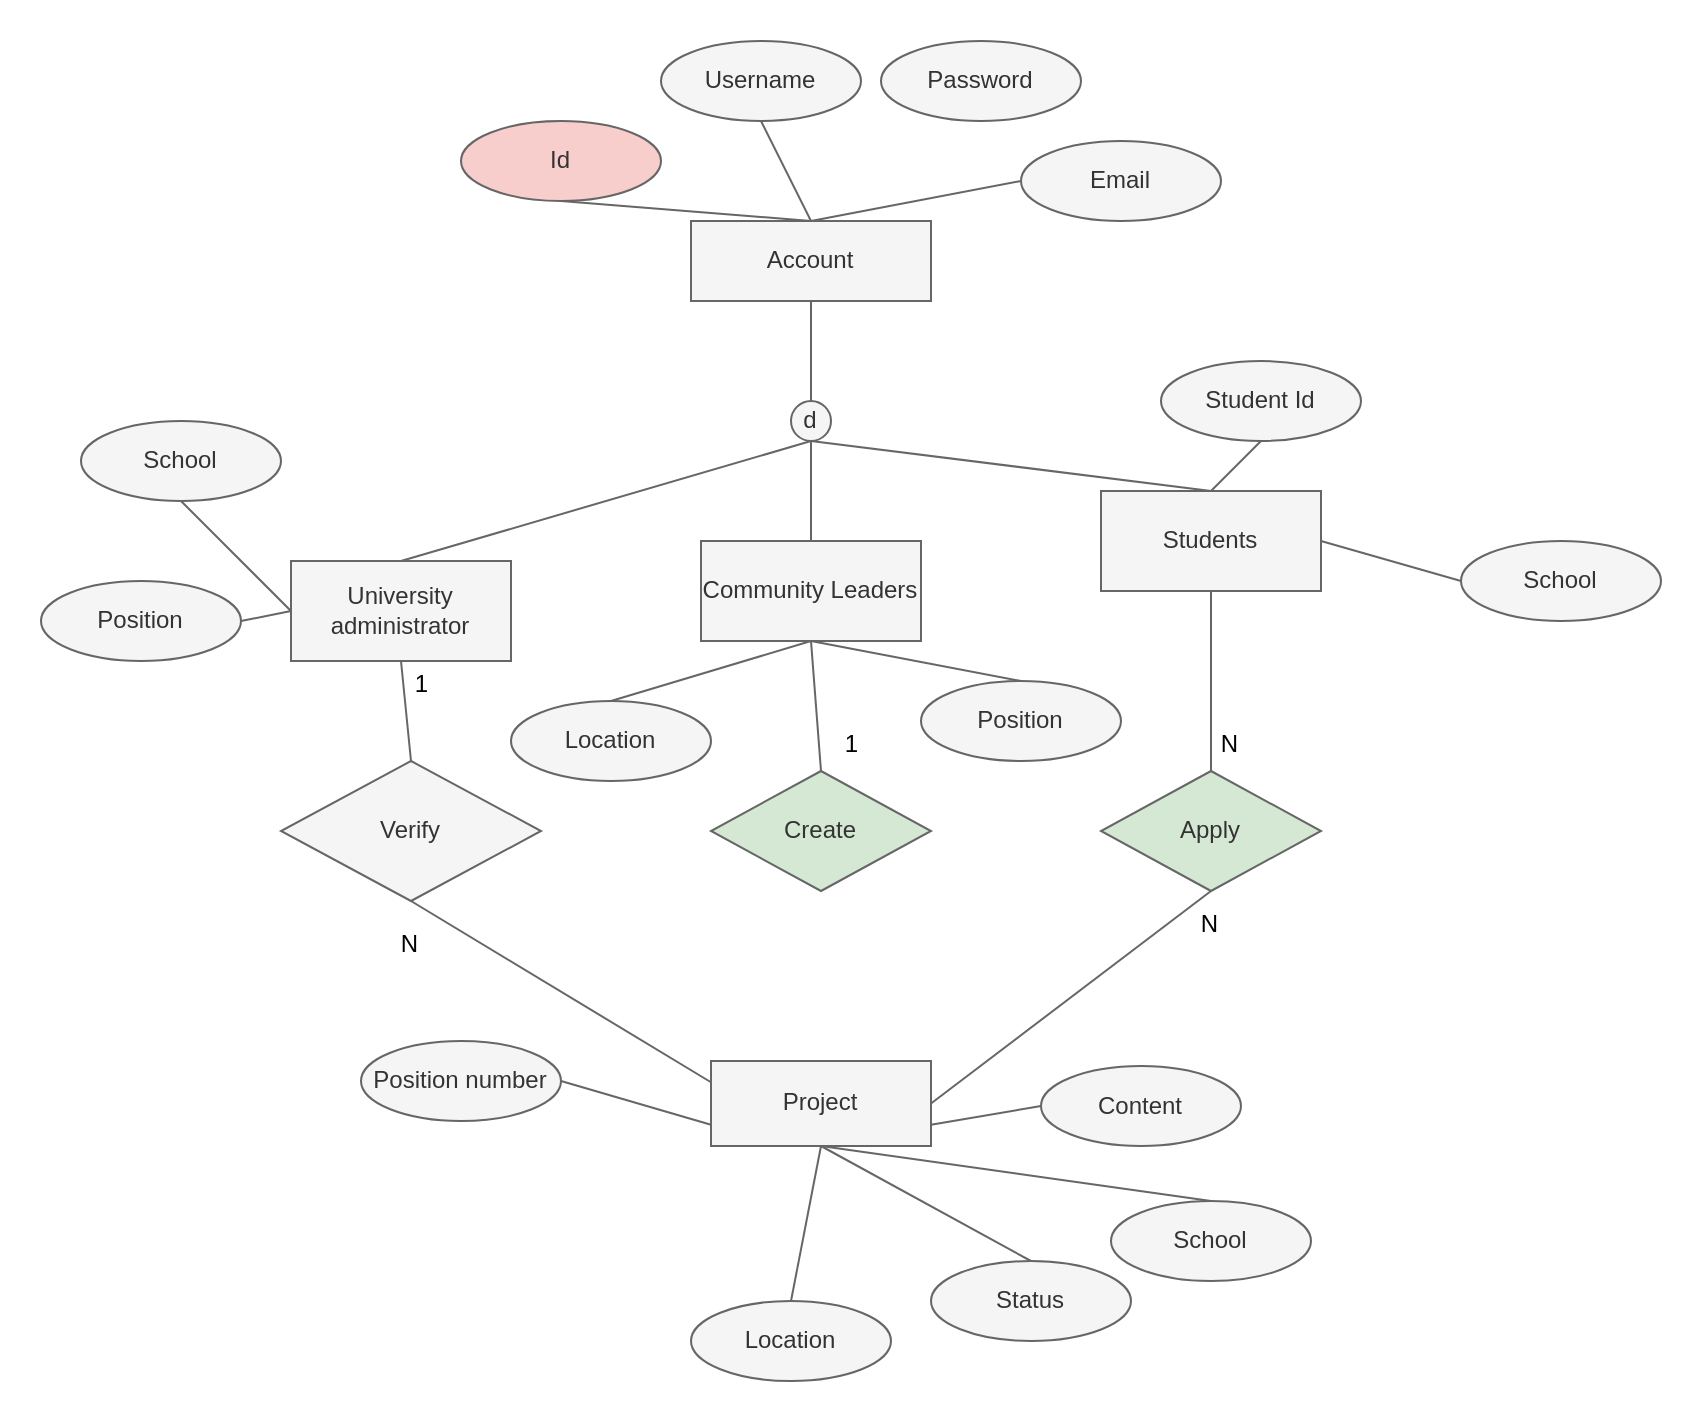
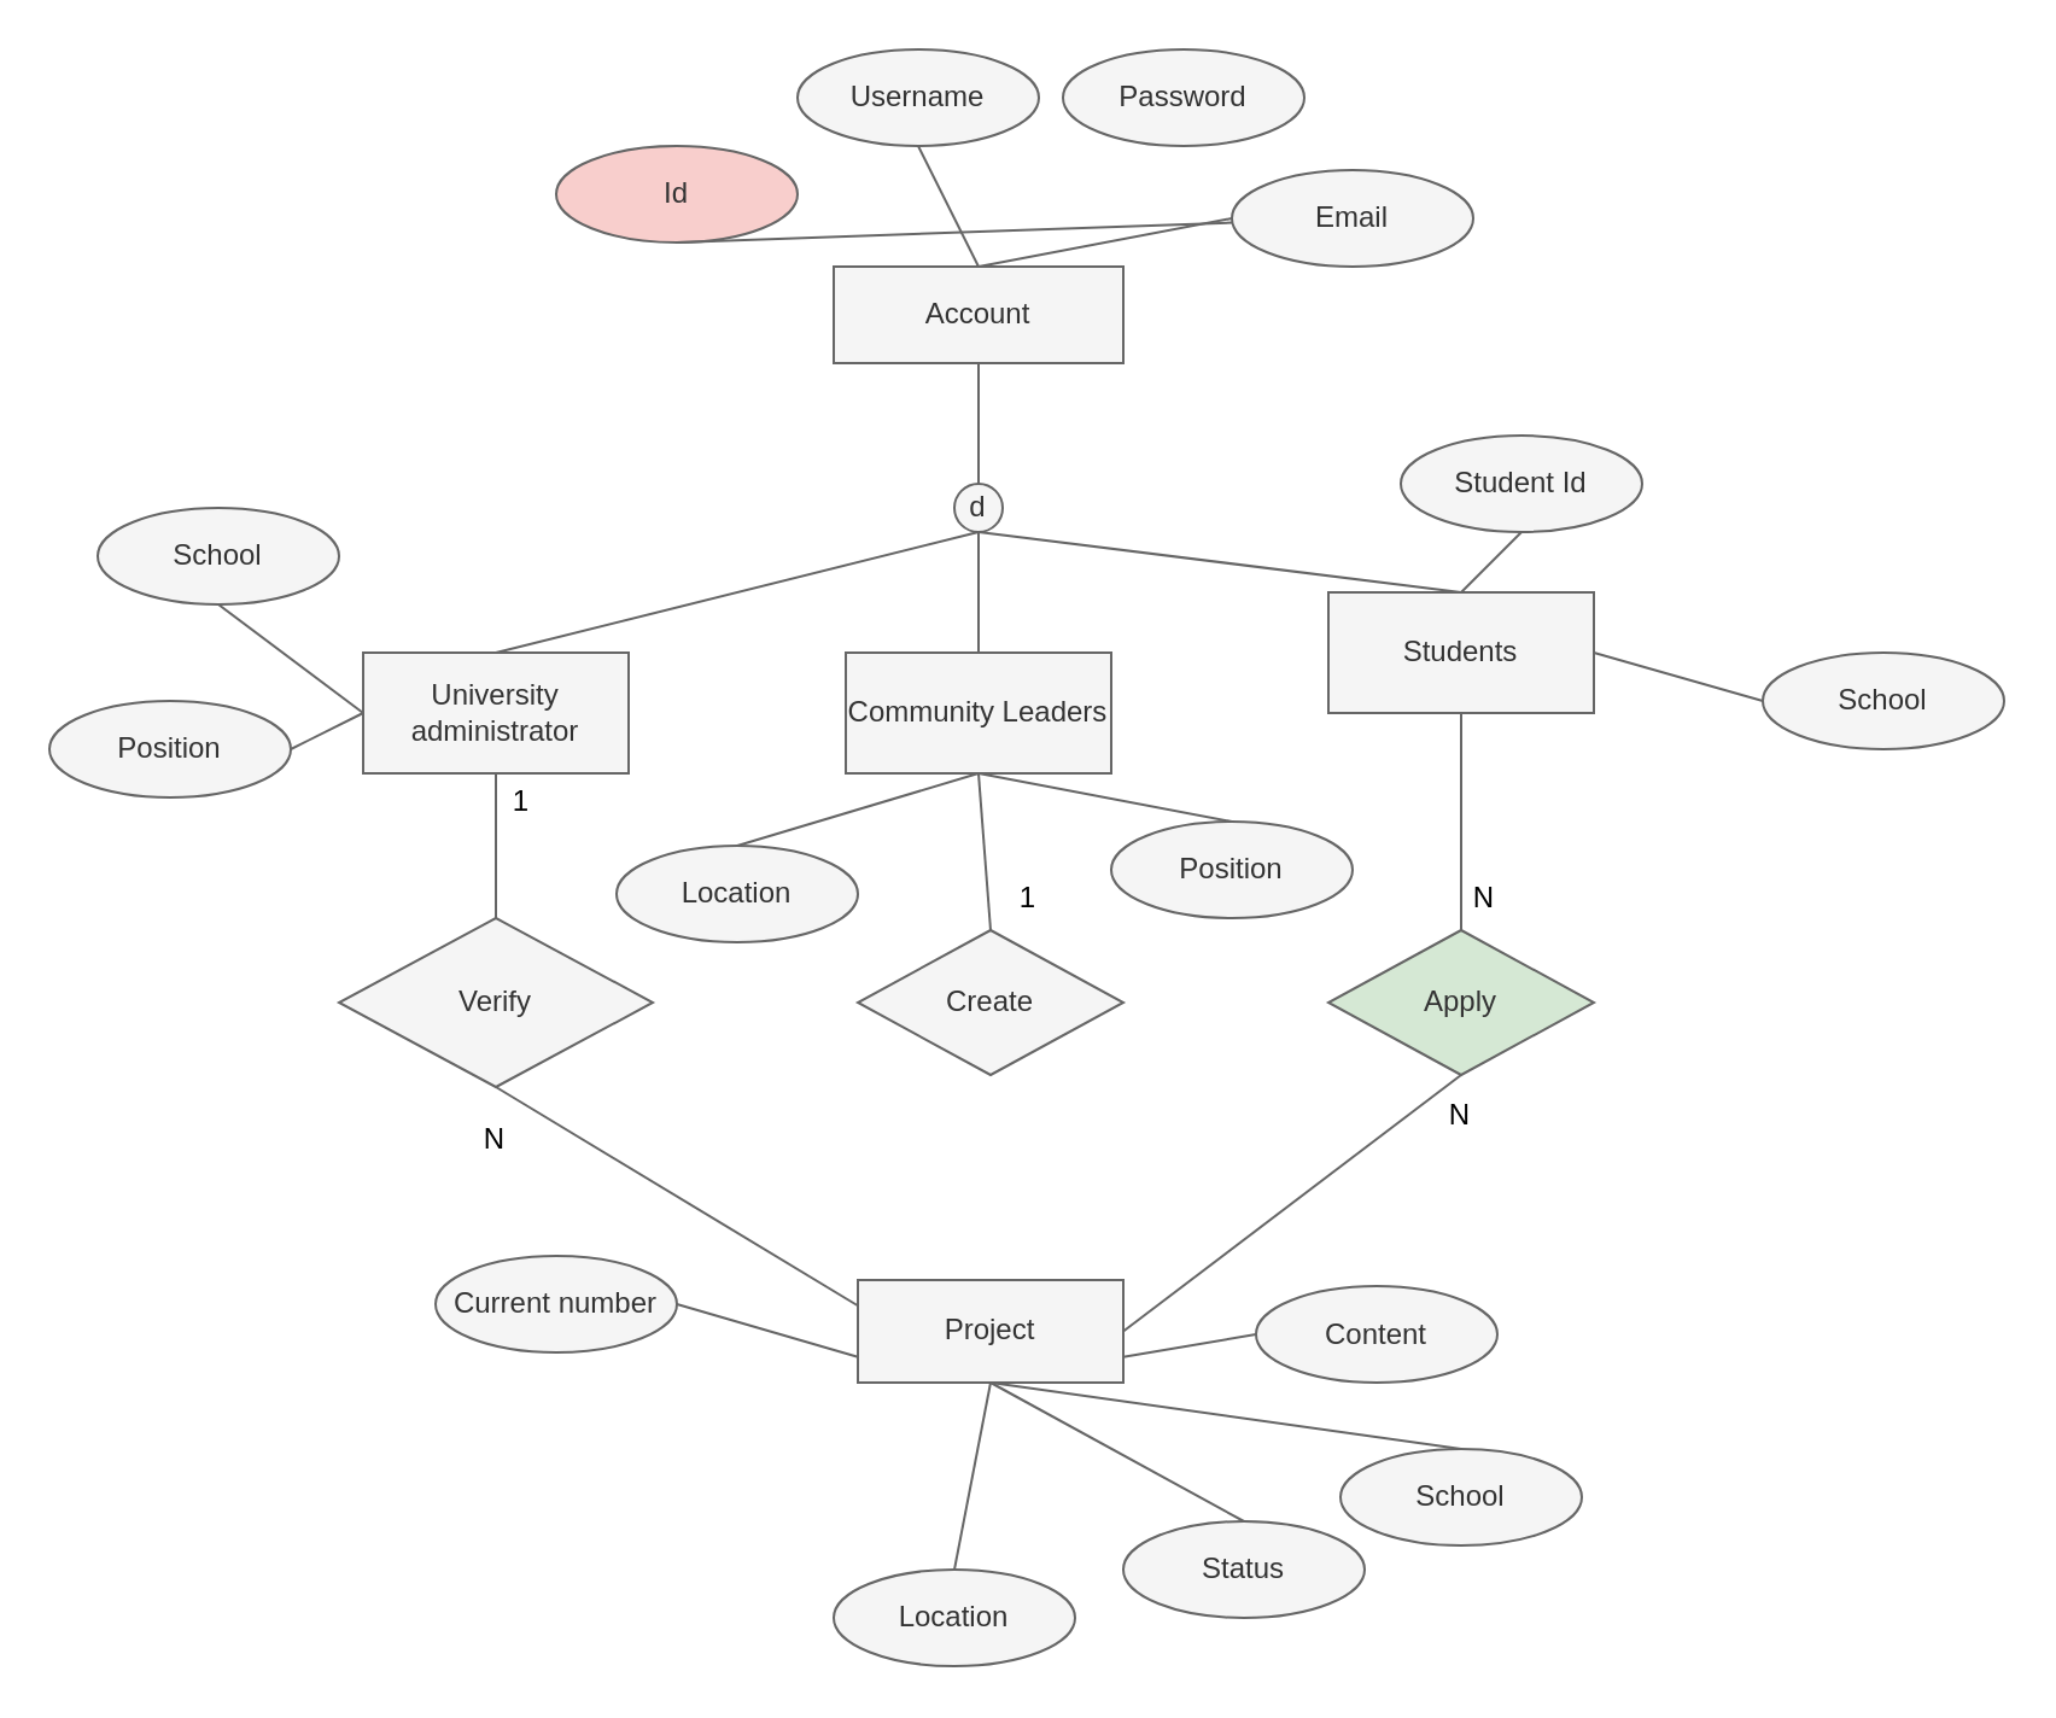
  <mxCell id="0" />
  <mxCell id="1" parent="0" />
  <mxCell id="2" value="Students" style="rounded=0;whiteSpace=wrap;html=1;fillColor=#f5f5f5;fontColor=#333333;strokeColor=#666666;" vertex="1" parent="1"><mxGeometry x="550" y="245" width="110" height="50" as="geometry" /></mxCell>
  <mxCell id="3" value="Project" style="rounded=0;whiteSpace=wrap;html=1;fillColor=#f5f5f5;fontColor=#333333;strokeColor=#666666;" vertex="1" parent="1"><mxGeometry x="355" y="530" width="110" height="42.5" as="geometry" /></mxCell>
  <mxCell id="4" value="Community Leaders" style="rounded=0;whiteSpace=wrap;html=1;fillColor=#f5f5f5;fontColor=#333333;strokeColor=#666666;" vertex="1" parent="1"><mxGeometry x="350" y="270" width="110" height="50" as="geometry" /></mxCell>
- <mxCell id="5" value="University administrator" style="whiteSpace=wrap;html=1;fillColor=#f5f5f5;fontColor=#333333;strokeColor=#666666;" vertex="1" parent="1"><mxGeometry x="145" y="280" width="110" height="50" as="geometry" /></mxCell>
+ <mxCell id="5" value="University administrator" style="whiteSpace=wrap;html=1;fillColor=#f5f5f5;fontColor=#333333;strokeColor=#666666;" vertex="1" parent="1"><mxGeometry x="150" y="270" width="110" height="50" as="geometry" /></mxCell>
  <mxCell id="6" value="Apply" style="rhombus;whiteSpace=wrap;html=1;fillColor=#d5e8d4;fontColor=#333333;strokeColor=#666666;" vertex="1" parent="1"><mxGeometry x="550" y="385" width="110" height="60" as="geometry" /></mxCell>
  <mxCell id="7" value="Account" style="rounded=0;whiteSpace=wrap;html=1;fillColor=#f5f5f5;fontColor=#333333;strokeColor=#666666;" vertex="1" parent="1"><mxGeometry x="345" y="110" width="120" height="40" as="geometry" /></mxCell>
  <mxCell id="8" value="d" style="ellipse;whiteSpace=wrap;html=1;aspect=fixed;fillColor=#f5f5f5;fontColor=#333333;strokeColor=#666666;" vertex="1" parent="1"><mxGeometry x="395" y="200" width="20" height="20" as="geometry" /></mxCell>
  <mxCell id="9" value="" style="endArrow=none;html=1;rounded=0;entryX=0.5;entryY=1;entryDx=0;entryDy=0;exitX=0.5;exitY=0;exitDx=0;exitDy=0;fillColor=#f5f5f5;strokeColor=#666666;" edge="1" parent="1" source="8" target="7"><mxGeometry width="50" height="50" relative="1" as="geometry"><mxPoint x="390" y="370" as="sourcePoint" /><mxPoint x="440" y="320" as="targetPoint" /></mxGeometry></mxCell>
  <mxCell id="10" value="" style="endArrow=none;html=1;rounded=0;entryX=0.5;entryY=1;entryDx=0;entryDy=0;exitX=0.5;exitY=0;exitDx=0;exitDy=0;fillColor=#f5f5f5;strokeColor=#666666;" edge="1" parent="1" source="5" target="8"><mxGeometry width="50" height="50" relative="1" as="geometry"><mxPoint x="390" y="370" as="sourcePoint" /><mxPoint x="440" y="320" as="targetPoint" /></mxGeometry></mxCell>
  <mxCell id="11" value="" style="endArrow=none;html=1;rounded=0;exitX=0.5;exitY=0;exitDx=0;exitDy=0;entryX=0.5;entryY=1;entryDx=0;entryDy=0;fillColor=#f5f5f5;strokeColor=#666666;" edge="1" parent="1" source="4" target="8"><mxGeometry width="50" height="50" relative="1" as="geometry"><mxPoint x="215" y="280" as="sourcePoint" /><mxPoint x="400" y="220" as="targetPoint" /></mxGeometry></mxCell>
  <mxCell id="12" value="" style="endArrow=none;html=1;rounded=0;exitX=0.5;exitY=0;exitDx=0;exitDy=0;entryX=0.5;entryY=1;entryDx=0;entryDy=0;fillColor=#f5f5f5;strokeColor=#666666;" edge="1" parent="1" source="2" target="8"><mxGeometry width="50" height="50" relative="1" as="geometry"><mxPoint x="415" y="280" as="sourcePoint" /><mxPoint x="415" y="230" as="targetPoint" /></mxGeometry></mxCell>
  <mxCell id="13" value="Verify" style="rhombus;whiteSpace=wrap;html=1;fillColor=#f5f5f5;fontColor=#333333;strokeColor=#666666;" vertex="1" parent="1"><mxGeometry x="140" y="380" width="130" height="70" as="geometry" /></mxCell>
- <mxCell id="14" value="Create" style="rhombus;whiteSpace=wrap;html=1;fillColor=#d5e8d4;fontColor=#333333;strokeColor=#666666;" vertex="1" parent="1"><mxGeometry x="355" y="385" width="110" height="60" as="geometry" /></mxCell>
+ <mxCell id="14" value="Create" style="rhombus;whiteSpace=wrap;html=1;fillColor=#f5f5f5;fontColor=#333333;strokeColor=#666666;" vertex="1" parent="1"><mxGeometry x="355" y="385" width="110" height="60" as="geometry" /></mxCell>
  <mxCell id="15" value="" style="endArrow=none;html=1;rounded=0;entryX=1;entryY=0.5;entryDx=0;entryDy=0;exitX=0.5;exitY=1;exitDx=0;exitDy=0;fillColor=#f5f5f5;strokeColor=#666666;" edge="1" parent="1" source="6" target="3"><mxGeometry relative="1" as="geometry"><mxPoint x="330" y="350" as="sourcePoint" /><mxPoint x="490" y="350" as="targetPoint" /></mxGeometry></mxCell>
  <mxCell id="16" value="N" style="resizable=0;html=1;whiteSpace=wrap;align=right;verticalAlign=bottom;" connectable="0" vertex="1" parent="15"><mxGeometry x="1" relative="1" as="geometry"><mxPoint x="145" y="-81" as="offset" /></mxGeometry></mxCell>
  <mxCell id="17" value="" style="endArrow=none;html=1;rounded=0;entryX=0.5;entryY=0;entryDx=0;entryDy=0;exitX=0.5;exitY=1;exitDx=0;exitDy=0;fillColor=#f5f5f5;strokeColor=#666666;" edge="1" parent="1" source="2" target="6"><mxGeometry relative="1" as="geometry"><mxPoint x="615" y="455" as="sourcePoint" /><mxPoint x="475" y="561" as="targetPoint" /></mxGeometry></mxCell>
  <mxCell id="18" value="N" style="resizable=0;html=1;whiteSpace=wrap;align=right;verticalAlign=bottom;" connectable="0" vertex="1" parent="17"><mxGeometry x="1" relative="1" as="geometry"><mxPoint x="15" y="-5" as="offset" /></mxGeometry></mxCell>
  <mxCell id="19" value="" style="endArrow=none;html=1;rounded=0;entryX=0.5;entryY=1;entryDx=0;entryDy=0;exitX=0.5;exitY=0;exitDx=0;exitDy=0;fillColor=#f5f5f5;strokeColor=#666666;" edge="1" parent="1" source="14" target="4"><mxGeometry relative="1" as="geometry"><mxPoint x="330" y="350" as="sourcePoint" /><mxPoint x="490" y="350" as="targetPoint" /></mxGeometry></mxCell>
  <mxCell id="20" value="1" style="resizable=0;html=1;whiteSpace=wrap;align=right;verticalAlign=bottom;" connectable="0" vertex="1" parent="19"><mxGeometry x="1" relative="1" as="geometry"><mxPoint x="25" y="60" as="offset" /></mxGeometry></mxCell>
  <mxCell id="21" value="" style="endArrow=none;html=1;rounded=0;entryX=0;entryY=0.25;entryDx=0;entryDy=0;exitX=0.5;exitY=1;exitDx=0;exitDy=0;fillColor=#f5f5f5;strokeColor=#666666;" edge="1" parent="1" source="13" target="3"><mxGeometry relative="1" as="geometry"><mxPoint x="420" y="455" as="sourcePoint" /><mxPoint x="420" y="540" as="targetPoint" /></mxGeometry></mxCell>
  <mxCell id="22" value="N" style="resizable=0;html=1;whiteSpace=wrap;align=right;verticalAlign=bottom;" connectable="0" vertex="1" parent="21"><mxGeometry x="1" relative="1" as="geometry"><mxPoint x="-145" y="-60" as="offset" /></mxGeometry></mxCell>
  <mxCell id="23" value="" style="endArrow=none;html=1;rounded=0;entryX=0.5;entryY=1;entryDx=0;entryDy=0;exitX=0.5;exitY=0;exitDx=0;exitDy=0;fillColor=#f5f5f5;strokeColor=#666666;" edge="1" parent="1" source="13" target="5"><mxGeometry relative="1" as="geometry"><mxPoint x="420" y="395" as="sourcePoint" /><mxPoint x="415" y="330" as="targetPoint" /></mxGeometry></mxCell>
  <mxCell id="24" value="1" style="resizable=0;html=1;whiteSpace=wrap;align=right;verticalAlign=bottom;" connectable="0" vertex="1" parent="23"><mxGeometry x="1" relative="1" as="geometry"><mxPoint x="15" y="20" as="offset" /></mxGeometry></mxCell>
  <mxCell id="25" value="Username" style="ellipse;whiteSpace=wrap;html=1;align=center;fillColor=#f5f5f5;fontColor=#333333;strokeColor=#666666;" vertex="1" parent="1"><mxGeometry x="330" y="20" width="100" height="40" as="geometry" /></mxCell>
  <mxCell id="26" value="Password" style="ellipse;whiteSpace=wrap;html=1;align=center;fillColor=#f5f5f5;fontColor=#333333;strokeColor=#666666;" vertex="1" parent="1"><mxGeometry x="440" y="20" width="100" height="40" as="geometry" /></mxCell>
  <mxCell id="27" value="Id" style="ellipse;whiteSpace=wrap;html=1;align=center;fillColor=#f8cecc;fontColor=#333333;strokeColor=#666666;" vertex="1" parent="1"><mxGeometry x="230" y="60" width="100" height="40" as="geometry" /></mxCell>
- <mxCell id="28" value="" style="endArrow=none;html=1;rounded=0;exitX=0.5;exitY=1;exitDx=0;exitDy=0;entryX=0.5;entryY=0;entryDx=0;entryDy=0;fillColor=#f5f5f5;strokeColor=#666666;" edge="1" parent="1" source="27" target="7"><mxGeometry relative="1" as="geometry"><mxPoint x="330" y="230" as="sourcePoint" /><mxPoint x="490" y="230" as="targetPoint" /></mxGeometry></mxCell>
+ <mxCell id="28" value="" style="endArrow=none;html=1;rounded=0;exitX=0.5;exitY=1;exitDx=0;exitDy=0;fillColor=#f5f5f5;strokeColor=#666666;" edge="1" parent="1" source="27" target="46"><mxGeometry relative="1" as="geometry"><mxPoint x="330" y="230" as="sourcePoint" /><mxPoint x="490" y="230" as="targetPoint" /></mxGeometry></mxCell>
  <mxCell id="29" value="" style="endArrow=none;html=1;rounded=0;exitX=0.5;exitY=1;exitDx=0;exitDy=0;fillColor=#f5f5f5;strokeColor=#666666;" edge="1" parent="1" source="25"><mxGeometry relative="1" as="geometry"><mxPoint x="300" y="100" as="sourcePoint" /><mxPoint x="405" y="110" as="targetPoint" /></mxGeometry></mxCell>
  <mxCell id="30" value="Student Id" style="ellipse;whiteSpace=wrap;html=1;align=center;fillColor=#f5f5f5;fontColor=#333333;strokeColor=#666666;" vertex="1" parent="1"><mxGeometry x="580" y="180" width="100" height="40" as="geometry" /></mxCell>
  <mxCell id="31" value="" style="endArrow=none;html=1;rounded=0;exitX=0.5;exitY=1;exitDx=0;exitDy=0;entryX=0.5;entryY=0;entryDx=0;entryDy=0;fillColor=#f5f5f5;strokeColor=#666666;" edge="1" parent="1" source="30" target="2"><mxGeometry relative="1" as="geometry"><mxPoint x="525" y="90" as="sourcePoint" /><mxPoint x="415" y="120" as="targetPoint" /></mxGeometry></mxCell>
  <mxCell id="32" value="Location" style="ellipse;whiteSpace=wrap;html=1;align=center;fillColor=#f5f5f5;fontColor=#333333;strokeColor=#666666;" vertex="1" parent="1"><mxGeometry x="255" y="350" width="100" height="40" as="geometry" /></mxCell>
  <mxCell id="33" value="" style="endArrow=none;html=1;rounded=0;exitX=0.5;exitY=0;exitDx=0;exitDy=0;entryX=0.5;entryY=1;entryDx=0;entryDy=0;fillColor=#f5f5f5;strokeColor=#666666;" edge="1" parent="1" source="32" target="4"><mxGeometry relative="1" as="geometry"><mxPoint x="625" y="230" as="sourcePoint" /><mxPoint x="615" y="280" as="targetPoint" /></mxGeometry></mxCell>
  <mxCell id="34" value="School" style="ellipse;whiteSpace=wrap;html=1;align=center;fillColor=#f5f5f5;fontColor=#333333;strokeColor=#666666;" vertex="1" parent="1"><mxGeometry x="40" y="210" width="100" height="40" as="geometry" /></mxCell>
  <mxCell id="35" value="Position" style="ellipse;whiteSpace=wrap;html=1;align=center;fillColor=#f5f5f5;fontColor=#333333;strokeColor=#666666;" vertex="1" parent="1"><mxGeometry x="20" y="290" width="100" height="40" as="geometry" /></mxCell>
  <mxCell id="36" value="" style="endArrow=none;html=1;rounded=0;exitX=1;exitY=0.5;exitDx=0;exitDy=0;entryX=0;entryY=0.5;entryDx=0;entryDy=0;fillColor=#f5f5f5;strokeColor=#666666;" edge="1" parent="1" source="35" target="5"><mxGeometry relative="1" as="geometry"><mxPoint x="100" y="260" as="sourcePoint" /><mxPoint x="160" y="305" as="targetPoint" /></mxGeometry></mxCell>
  <mxCell id="37" value="" style="endArrow=none;html=1;rounded=0;exitX=0.5;exitY=1;exitDx=0;exitDy=0;entryX=0;entryY=0.5;entryDx=0;entryDy=0;fillColor=#f5f5f5;strokeColor=#666666;" edge="1" parent="1" source="34" target="5"><mxGeometry relative="1" as="geometry"><mxPoint x="100" y="260" as="sourcePoint" /><mxPoint x="160" y="305" as="targetPoint" /></mxGeometry></mxCell>
  <mxCell id="38" value="Location" style="ellipse;whiteSpace=wrap;html=1;align=center;fillColor=#f5f5f5;fontColor=#333333;strokeColor=#666666;" vertex="1" parent="1"><mxGeometry x="345" y="650" width="100" height="40" as="geometry" /></mxCell>
  <mxCell id="39" value="" style="endArrow=none;html=1;rounded=0;exitX=0.5;exitY=0;exitDx=0;exitDy=0;entryX=0.5;entryY=1;entryDx=0;entryDy=0;fillColor=#f5f5f5;strokeColor=#666666;" edge="1" parent="1" source="38" target="3"><mxGeometry relative="1" as="geometry"><mxPoint x="290" y="610" as="sourcePoint" /><mxPoint x="365" y="561" as="targetPoint" /></mxGeometry></mxCell>
  <mxCell id="40" value="Status" style="ellipse;whiteSpace=wrap;html=1;align=center;fillColor=#f5f5f5;fontColor=#333333;strokeColor=#666666;" vertex="1" parent="1"><mxGeometry x="465" y="630" width="100" height="40" as="geometry" /></mxCell>
  <mxCell id="41" value="School" style="ellipse;whiteSpace=wrap;html=1;align=center;fillColor=#f5f5f5;fontColor=#333333;strokeColor=#666666;" vertex="1" parent="1"><mxGeometry x="555" y="600" width="100" height="40" as="geometry" /></mxCell>
  <mxCell id="42" value="" style="endArrow=none;html=1;rounded=0;exitX=0.5;exitY=0;exitDx=0;exitDy=0;entryX=0.5;entryY=1;entryDx=0;entryDy=0;fillColor=#f5f5f5;strokeColor=#666666;" edge="1" parent="1" source="40" target="3"><mxGeometry relative="1" as="geometry"><mxPoint x="405" y="660" as="sourcePoint" /><mxPoint x="420" y="583" as="targetPoint" /></mxGeometry></mxCell>
  <mxCell id="43" value="" style="endArrow=none;html=1;rounded=0;exitX=0.5;exitY=0;exitDx=0;exitDy=0;entryX=0.5;entryY=1;entryDx=0;entryDy=0;fillColor=#f5f5f5;strokeColor=#666666;" edge="1" parent="1" source="41" target="3"><mxGeometry relative="1" as="geometry"><mxPoint x="525" y="640" as="sourcePoint" /><mxPoint x="420" y="583" as="targetPoint" /></mxGeometry></mxCell>
  <mxCell id="44" value="School" style="ellipse;whiteSpace=wrap;html=1;align=center;fillColor=#f5f5f5;fontColor=#333333;strokeColor=#666666;" vertex="1" parent="1"><mxGeometry x="730" y="270" width="100" height="40" as="geometry" /></mxCell>
  <mxCell id="45" value="" style="endArrow=none;html=1;rounded=0;exitX=0;exitY=0.5;exitDx=0;exitDy=0;entryX=1;entryY=0.5;entryDx=0;entryDy=0;fillColor=#f5f5f5;strokeColor=#666666;" edge="1" parent="1" source="44" target="2"><mxGeometry relative="1" as="geometry"><mxPoint x="625" y="230" as="sourcePoint" /><mxPoint x="615" y="280" as="targetPoint" /></mxGeometry></mxCell>
  <mxCell id="46" value="Email" style="ellipse;whiteSpace=wrap;html=1;align=center;fillColor=#f5f5f5;fontColor=#333333;strokeColor=#666666;" vertex="1" parent="1"><mxGeometry x="510" y="70" width="100" height="40" as="geometry" /></mxCell>
  <mxCell id="47" value="" style="endArrow=none;html=1;rounded=0;exitX=0;exitY=0.5;exitDx=0;exitDy=0;entryX=0.5;entryY=0;entryDx=0;entryDy=0;fillColor=#f5f5f5;strokeColor=#666666;" edge="1" parent="1" source="46" target="7"><mxGeometry relative="1" as="geometry"><mxPoint x="525" y="90" as="sourcePoint" /><mxPoint x="415" y="120" as="targetPoint" /></mxGeometry></mxCell>
  <mxCell id="48" value="Position" style="ellipse;whiteSpace=wrap;html=1;align=center;fillColor=#f5f5f5;fontColor=#333333;strokeColor=#666666;" vertex="1" parent="1"><mxGeometry x="460" y="340" width="100" height="40" as="geometry" /></mxCell>
  <mxCell id="49" value="" style="endArrow=none;html=1;rounded=0;exitX=0.5;exitY=0;exitDx=0;exitDy=0;entryX=0.5;entryY=1;entryDx=0;entryDy=0;fillColor=#f5f5f5;strokeColor=#666666;" edge="1" parent="1" source="48" target="4"><mxGeometry relative="1" as="geometry"><mxPoint x="315" y="360" as="sourcePoint" /><mxPoint x="415" y="330" as="targetPoint" /></mxGeometry></mxCell>
- <mxCell id="50" value="Position number" style="ellipse;whiteSpace=wrap;html=1;align=center;fillColor=#f5f5f5;fontColor=#333333;strokeColor=#666666;" vertex="1" parent="1"><mxGeometry x="180" y="520" width="100" height="40" as="geometry" /></mxCell>
+ <mxCell id="50" value="Current number" style="ellipse;whiteSpace=wrap;html=1;align=center;fillColor=#f5f5f5;fontColor=#333333;strokeColor=#666666;" vertex="1" parent="1"><mxGeometry x="180" y="520" width="100" height="40" as="geometry" /></mxCell>
  <mxCell id="51" value="" style="endArrow=none;html=1;rounded=0;exitX=1;exitY=0.5;exitDx=0;exitDy=0;entryX=0;entryY=0.75;entryDx=0;entryDy=0;fillColor=#f5f5f5;strokeColor=#666666;" edge="1" parent="1" source="50" target="3"><mxGeometry relative="1" as="geometry"><mxPoint x="290" y="610" as="sourcePoint" /><mxPoint x="420" y="583" as="targetPoint" /></mxGeometry></mxCell>
  <mxCell id="52" value="Content" style="ellipse;whiteSpace=wrap;html=1;align=center;fillColor=#f5f5f5;fontColor=#333333;strokeColor=#666666;" vertex="1" parent="1"><mxGeometry x="520" y="532.5" width="100" height="40" as="geometry" /></mxCell>
  <mxCell id="53" value="" style="endArrow=none;html=1;rounded=0;exitX=0;exitY=0.5;exitDx=0;exitDy=0;entryX=1;entryY=0.75;entryDx=0;entryDy=0;fillColor=#f5f5f5;strokeColor=#666666;" edge="1" parent="1" source="52" target="3"><mxGeometry relative="1" as="geometry"><mxPoint x="615" y="610" as="sourcePoint" /><mxPoint x="420" y="583" as="targetPoint" /></mxGeometry></mxCell>
